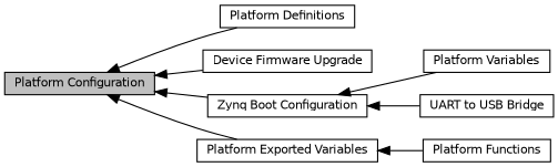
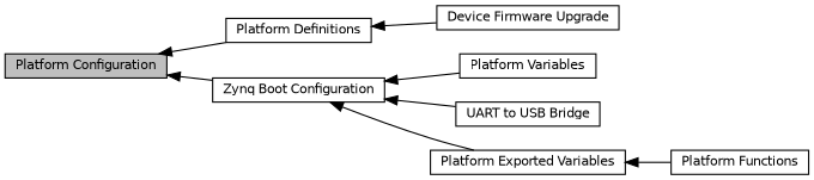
  digraph {
    rankdir=LR
    node [color=black fillcolor=white fontname=Helvetica fontsize=10 shape=record style=filled]
    edge [dir=back fontname=Helvetica fontsize=10 labelfontname=Helvetica labelfontsize=10 shape=plaintext style=solid]
    n1 [height=0.2 label="Platform Definitions" width=0.4]
    n2 [height=0.2 label="Platform Variables" width=0.4]
    n3 [height=0.2 label="Device Firmware Upgrade" width=0.4]
    n4 [height=0.2 label="Zynq Boot Configuration" width=0.4]
    n5 [height=0.2 label="UART to USB Bridge" width=0.4]
    n6 [height=0.2 label="Platform Exported Variables" width=0.4]
    n7 [height=0.2 label="Platform Functions" width=0.4]
    n8 [fillcolor=grey75 fontcolor=black height=0.2 label="Platform Configuration" width=0.4]
    n4 -> n2
    n4 -> n5
    n6 -> n7
    n8 -> n1
-   n8 -> n3
+   n1 -> n3
    n8 -> n4
-   n8 -> n6
+   n4 -> n6
  }
